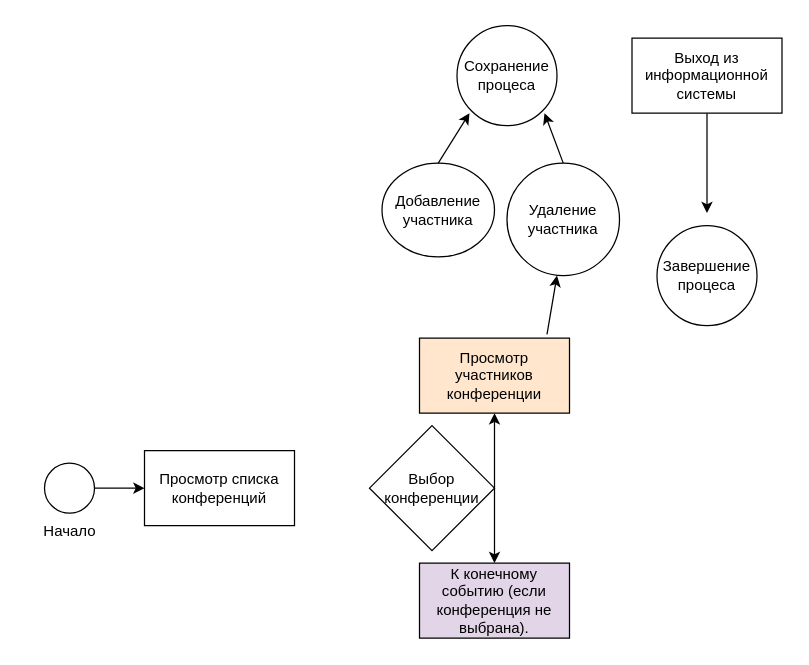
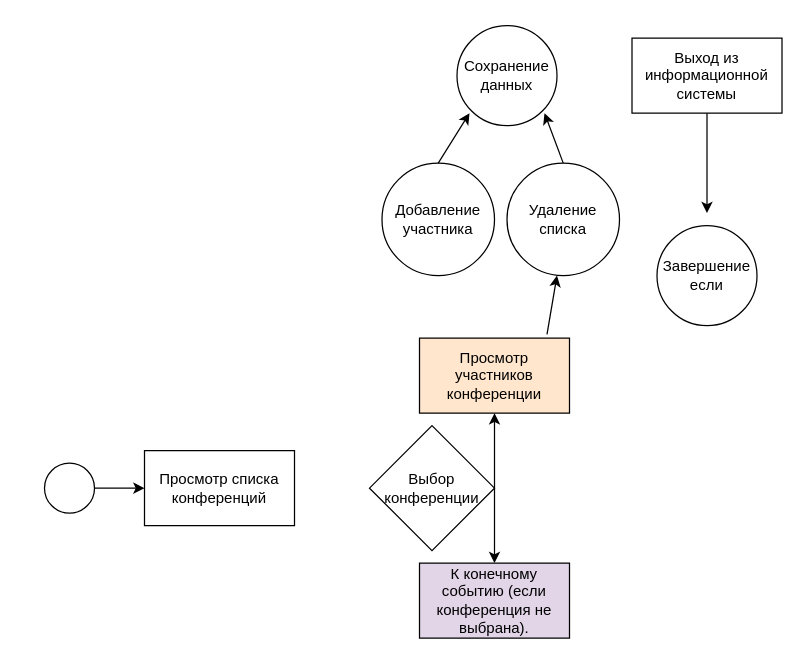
  <mxCell id="0" />
  <mxCell id="1" parent="0" />
  <mxCell id="2" value="" style="ellipse;whiteSpace=wrap;html=1;aspect=fixed;" vertex="1" parent="1"><mxGeometry x="35" y="370" width="40" height="40" as="geometry" /></mxCell>
  <mxCell id="3" value="" style="endArrow=classic;html=1;rounded=0;exitX=1;exitY=0.5;exitDx=0;exitDy=0;" edge="1" parent="1" source="2"><mxGeometry width="50" height="50" relative="1" as="geometry"><mxPoint x="385" y="340" as="sourcePoint" /><mxPoint x="115" y="390" as="targetPoint" /></mxGeometry></mxCell>
- <mxCell id="4" value="Начало" style="text;html=1;align=center;verticalAlign=middle;resizable=0;points=[];autosize=1;strokeColor=none;fillColor=none;" vertex="1" parent="1"><mxGeometry x="20" y="410" width="70" height="30" as="geometry" /></mxCell>
  <mxCell id="5" value="Просмотр списка конференций" style="rounded=0;whiteSpace=wrap;html=1;" vertex="1" parent="1"><mxGeometry x="115" y="360" width="120" height="60" as="geometry" /></mxCell>
  <mxCell id="6" value="Выбор конференции" style="rhombus;whiteSpace=wrap;html=1;" vertex="1" parent="1"><mxGeometry x="295" y="340" width="100" height="100" as="geometry" /></mxCell>
  <mxCell id="7" value="" style="endArrow=classic;html=1;rounded=0;exitX=1;exitY=0.5;exitDx=0;exitDy=0;" edge="1" parent="1" source="6"><mxGeometry width="50" height="50" relative="1" as="geometry"><mxPoint x="385" y="340" as="sourcePoint" /><mxPoint x="395" y="330" as="targetPoint" /></mxGeometry></mxCell>
  <mxCell id="8" value="Просмотр участников конференции" style="rounded=0;whiteSpace=wrap;html=1;fillColor=#ffe6cc;" vertex="1" parent="1"><mxGeometry x="335" y="270" width="120" height="60" as="geometry" /></mxCell>
  <mxCell id="9" value="" style="endArrow=classic;html=1;rounded=0;exitX=1;exitY=0.5;exitDx=0;exitDy=0;" edge="1" parent="1" source="6"><mxGeometry width="50" height="50" relative="1" as="geometry"><mxPoint x="385" y="340" as="sourcePoint" /><mxPoint x="395" y="450" as="targetPoint" /></mxGeometry></mxCell>
  <mxCell id="10" value=" К конечному событию (если конференция не выбрана)." style="rounded=0;whiteSpace=wrap;html=1;fillColor=#e1d5e7;" vertex="1" parent="1"><mxGeometry x="335" y="450" width="120" height="60" as="geometry" /></mxCell>
- <mxCell id="11" value="Добавление участника" style="ellipse;whiteSpace=wrap;html=1;aspect=fixed;" vertex="1" parent="1"><mxGeometry x="305" y="130" width="90" height="75" as="geometry" /></mxCell>
+ <mxCell id="11" value="Добавление участника" style="ellipse;whiteSpace=wrap;html=1;aspect=fixed;" vertex="1" parent="1"><mxGeometry x="305" y="130" width="90" height="90" as="geometry" /></mxCell>
  <mxCell id="12" value="" style="endArrow=classic;html=1;rounded=0;exitX=0.85;exitY=-0.05;exitDx=0;exitDy=0;exitPerimeter=0;" edge="1" parent="1" source="8"><mxGeometry width="50" height="50" relative="1" as="geometry"><mxPoint x="365" y="280" as="sourcePoint" /><mxPoint x="445" y="220" as="targetPoint" /></mxGeometry></mxCell>
- <mxCell id="13" value="Удаление участника" style="ellipse;whiteSpace=wrap;html=1;aspect=fixed;" vertex="1" parent="1"><mxGeometry x="405" y="130" width="90" height="90" as="geometry" /></mxCell>
+ <mxCell id="13" value="Удаление списка" style="ellipse;whiteSpace=wrap;html=1;aspect=fixed;" vertex="1" parent="1"><mxGeometry x="405" y="130" width="90" height="90" as="geometry" /></mxCell>
  <mxCell id="14" value="" style="endArrow=classic;html=1;rounded=0;exitX=0.5;exitY=0;exitDx=0;exitDy=0;" edge="1" parent="1" source="11"><mxGeometry width="50" height="50" relative="1" as="geometry"><mxPoint x="385" y="340" as="sourcePoint" /><mxPoint x="375" y="90" as="targetPoint" /></mxGeometry></mxCell>
  <mxCell id="15" value="" style="endArrow=classic;html=1;rounded=0;exitX=0.5;exitY=0;exitDx=0;exitDy=0;" edge="1" parent="1" source="13"><mxGeometry width="50" height="50" relative="1" as="geometry"><mxPoint x="360" y="140" as="sourcePoint" /><mxPoint x="435" y="90" as="targetPoint" /></mxGeometry></mxCell>
- <mxCell id="16" value="Сохранение процеса" style="ellipse;whiteSpace=wrap;html=1;aspect=fixed;" vertex="1" parent="1"><mxGeometry x="365" y="20" width="80" height="80" as="geometry" /></mxCell>
+ <mxCell id="16" value="Сохранение данных" style="ellipse;whiteSpace=wrap;html=1;aspect=fixed;" vertex="1" parent="1"><mxGeometry x="365" y="20" width="80" height="80" as="geometry" /></mxCell>
  <mxCell id="17" value="Выход из информационной системы" style="rounded=0;whiteSpace=wrap;html=1;" vertex="1" parent="1"><mxGeometry x="505" y="30" width="120" height="60" as="geometry" /></mxCell>
  <mxCell id="18" value="" style="endArrow=classic;html=1;rounded=0;exitX=0.5;exitY=1;exitDx=0;exitDy=0;" edge="1" parent="1" source="17"><mxGeometry width="50" height="50" relative="1" as="geometry"><mxPoint x="565" y="180" as="sourcePoint" /><mxPoint x="565" y="170" as="targetPoint" /></mxGeometry></mxCell>
- <mxCell id="19" value="Завершение процеса" style="ellipse;whiteSpace=wrap;html=1;aspect=fixed;" vertex="1" parent="1"><mxGeometry x="525" y="180" width="80" height="80" as="geometry" /></mxCell>
+ <mxCell id="19" value="Завершение если" style="ellipse;whiteSpace=wrap;html=1;aspect=fixed;" vertex="1" parent="1"><mxGeometry x="525" y="180" width="80" height="80" as="geometry" /></mxCell>
